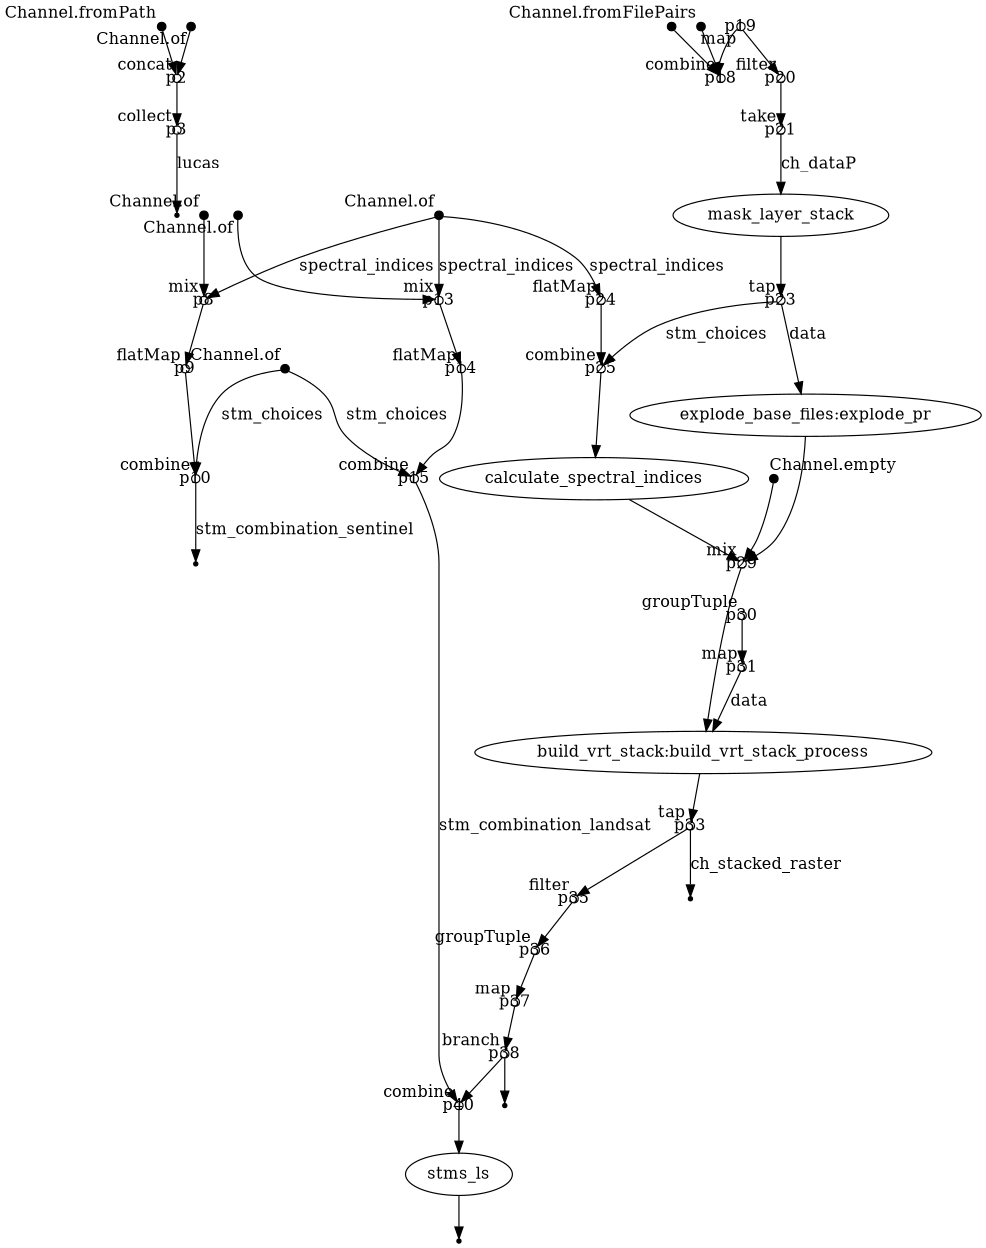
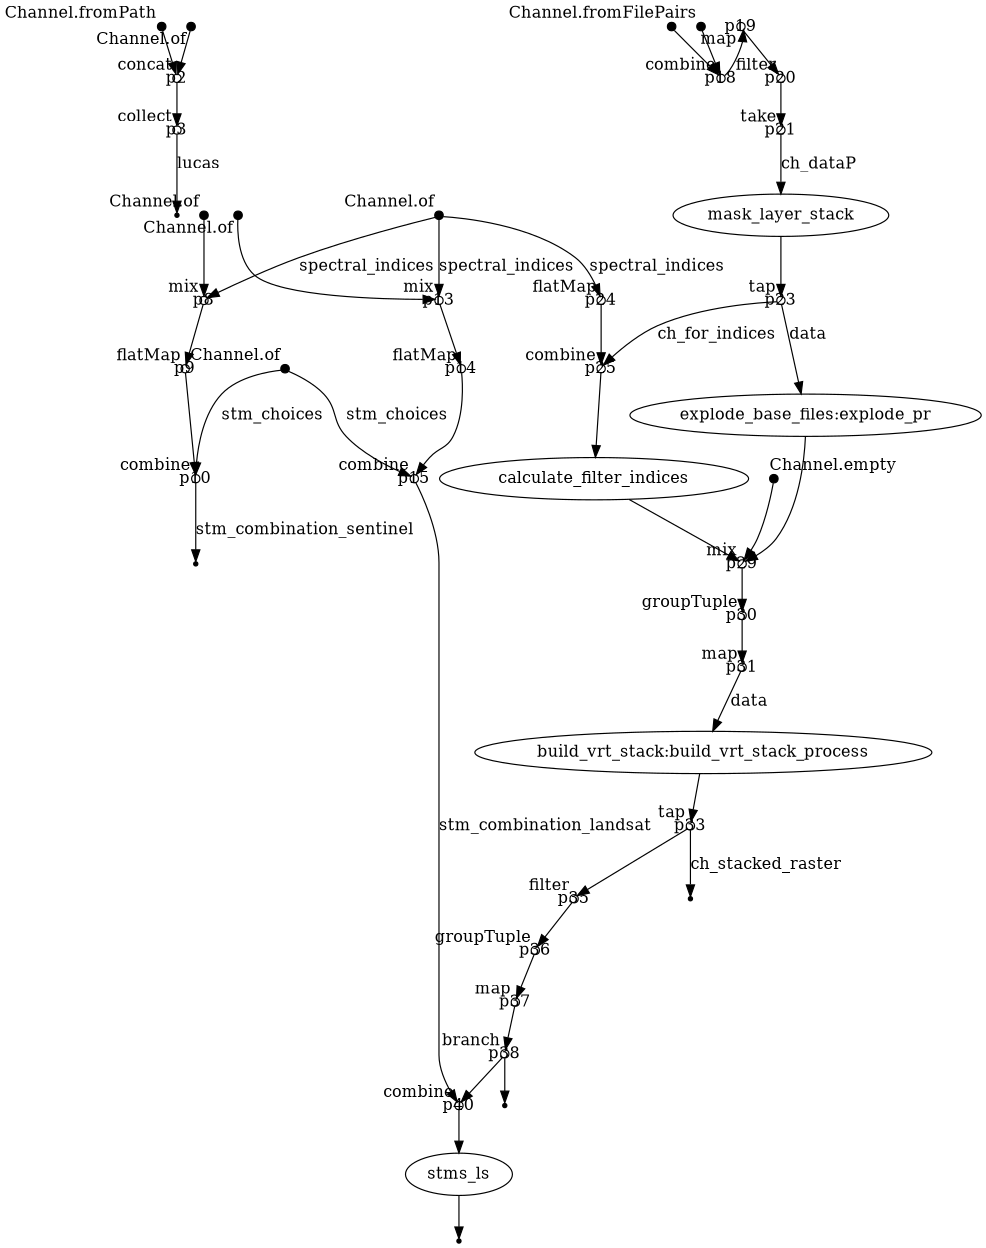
  digraph {
    node [fixedsize=true shape=circle]
    p0 [shape=point width=0.1 xlabel="Channel.fromPath"]
    p2 [width=0.1 xlabel=concat]
    p3 [width=0.1 xlabel=collect]
    p1 [shape=point width=0.1 xlabel="Channel.of"]
    p4 [shape=point fixedsize=""]
    p5 [shape=point width=0.1 xlabel="Channel.of"]
    p8 [width=0.1 xlabel=mix]
    p13 [width=0.1 xlabel=mix]
    p24 [width=0.1 xlabel=flatMap]
    p9 [width=0.1 xlabel=flatMap]
    p6 [shape=point width=0.1 xlabel="Channel.of"]
    p10 [width=0.1 xlabel=combine]
    p15 [width=0.1 xlabel=combine]
    p11 [shape=point fixedsize=""]
    p7 [shape=point width=0.1 xlabel="Channel.of"]
    p12 [shape=point width=0.1 xlabel="Channel.of"]
    p14 [width=0.1 xlabel=flatMap]
    p40 [width=0.1 xlabel=combine]
    n19 [label=stms_ls fixedsize="" shape=""]
    p16 [shape=point width=0.1 xlabel="Channel.fromFilePairs"]
    p18 [width=0.1 xlabel=combine]
    p19 [width=0.1 xlabel=map]
    p17 [shape=point width=0.1]
    p20 [width=0.1 xlabel=filter]
    p21 [width=0.1 xlabel=take]
    n26 [label=mask_layer_stack fixedsize="" shape=""]
    p23 [width=0.1 xlabel=tap]
    p25 [width=0.1 xlabel=combine]
    n29 [label="explode_base_files:explode_pr" fixedsize="" shape=""]
-   n30 [label=calculate_spectral_indices fixedsize="" shape=""]
+   n30 [label=calculate_filter_indices fixedsize="" shape=""]
    p29 [width=0.1 xlabel=mix]
    p30 [width=0.1 xlabel=groupTuple]
    p28 [shape=point width=0.1 xlabel="Channel.empty"]
    p31 [width=0.1 xlabel=map]
    n35 [label="build_vrt_stack:build_vrt_stack_process" fixedsize="" shape=""]
    p33 [width=0.1 xlabel=tap]
    p35 [width=0.1 xlabel=filter]
    p34 [shape=point fixedsize=""]
    p36 [width=0.1 xlabel=groupTuple]
    p37 [width=0.1 xlabel=map]
    p38 [width=0.1 xlabel=branch]
    p39 [shape=point fixedsize=""]
    p42 [shape=point fixedsize=""]
    p0 -> p2
    p2 -> p3
    p3 -> p4 [label=lucas]
    p1 -> p2
    p5 -> p8 [label=spectral_indices]
    p5 -> p13 [label=spectral_indices]
    p5 -> p24 [label=spectral_indices]
    p8 -> p9
    p13 -> p14
    p24 -> p25
    p9 -> p10
    p6 -> p10 [label=stm_choices]
    p6 -> p15 [label=stm_choices]
    p10 -> p11 [label=stm_combination_sentinel]
    p15 -> p40 [label=stm_combination_landsat]
    p7 -> p8
    p12 -> p13
    p14 -> p15
    p40 -> n19
    n19 -> p42
    p16 -> p18
-   p19 -> p18
+   p18 -> p19
    p19 -> p20
    p17 -> p18
    p20 -> p21
    p21 -> n26 [label=ch_dataP]
    n26 -> p23
-   p23 -> p25 [label=stm_choices]
+   p23 -> p25 [label=ch_for_indices]
    p23 -> n29 [label=data]
    p25 -> n30
    n29 -> p29
    n30 -> p29
-   p29 -> n35
+   p29 -> p30
    p30 -> p31
    p28 -> p29
    p31 -> n35 [label=data]
    n35 -> p33
    p33 -> p35
    p33 -> p34 [label=ch_stacked_raster]
    p35 -> p36
    p36 -> p37
    p37 -> p38
    p38 -> p40
    p38 -> p39
  }
